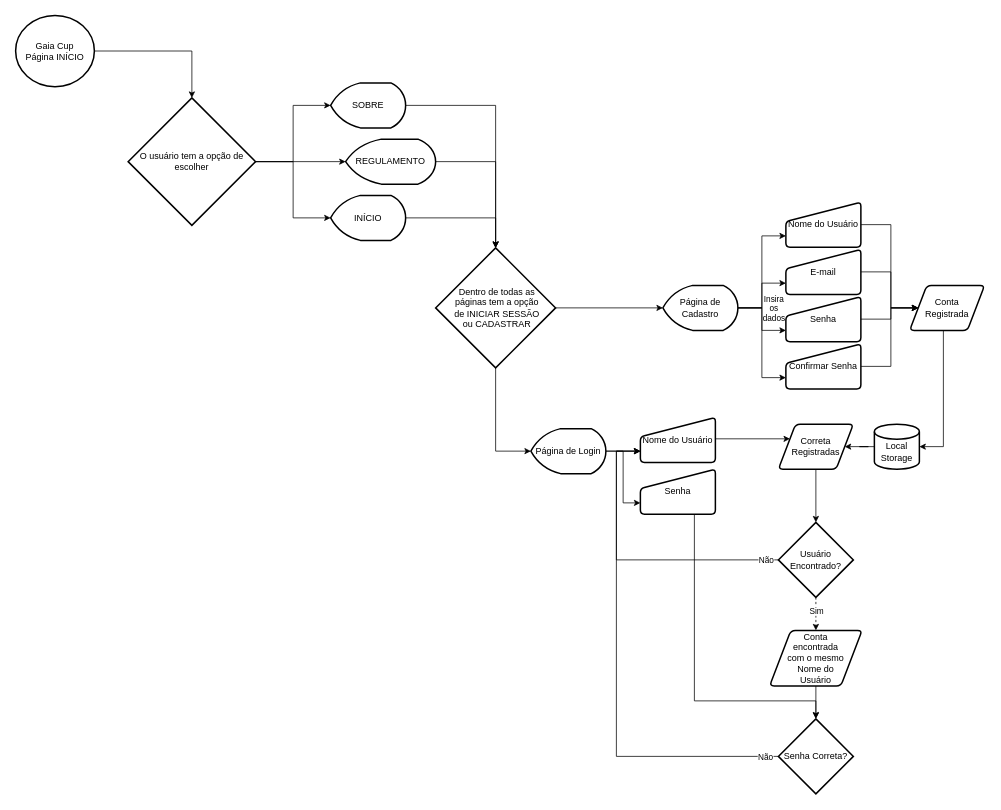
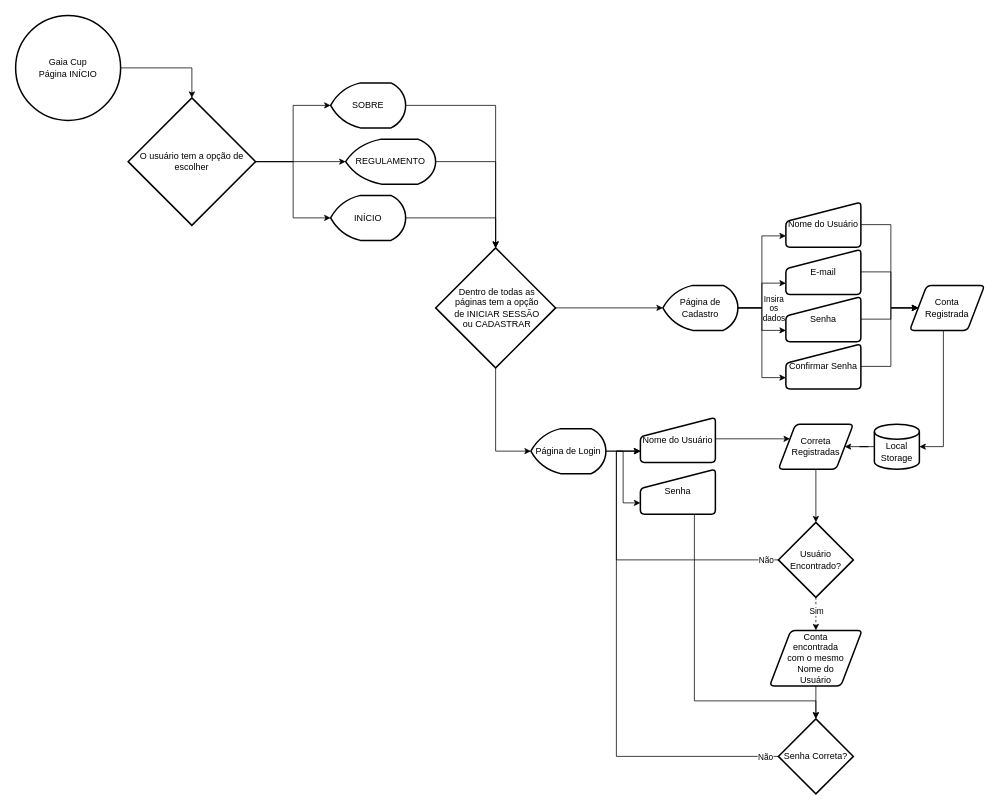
  <mxCell id="0" />
  <mxCell id="1" parent="0" />
  <mxCell id="2" style="edgeStyle=orthogonalEdgeStyle;rounded=0;orthogonalLoop=1;jettySize=auto;html=1;entryX=0.5;entryY=0;entryDx=0;entryDy=0;entryPerimeter=0;" edge="1" parent="1" source="3" target="7"><mxGeometry relative="1" as="geometry" /></mxCell>
- <mxCell id="3" value="Gaia Cup&lt;br&gt;Página INÍCIO" style="strokeWidth=2;html=1;shape=mxgraph.flowchart.start_2;whiteSpace=wrap;" vertex="1" parent="1"><mxGeometry x="20" y="20" width="105" height="95" as="geometry" /></mxCell>
+ <mxCell id="3" value="Gaia Cup&lt;br&gt;Página INÍCIO" style="strokeWidth=2;html=1;shape=mxgraph.flowchart.start_2;whiteSpace=wrap;" vertex="1" parent="1"><mxGeometry x="20" y="20" width="140" height="140" as="geometry" /></mxCell>
  <mxCell id="4" style="edgeStyle=orthogonalEdgeStyle;rounded=0;orthogonalLoop=1;jettySize=auto;html=1;entryX=0;entryY=0.5;entryDx=0;entryDy=0;entryPerimeter=0;" edge="1" parent="1" source="7" target="9"><mxGeometry relative="1" as="geometry" /></mxCell>
  <mxCell id="5" style="edgeStyle=orthogonalEdgeStyle;rounded=0;orthogonalLoop=1;jettySize=auto;html=1;entryX=0;entryY=0.5;entryDx=0;entryDy=0;entryPerimeter=0;" edge="1" parent="1" source="7" target="11"><mxGeometry relative="1" as="geometry" /></mxCell>
  <mxCell id="6" style="edgeStyle=orthogonalEdgeStyle;rounded=0;orthogonalLoop=1;jettySize=auto;html=1;entryX=0;entryY=0.5;entryDx=0;entryDy=0;entryPerimeter=0;" edge="1" parent="1" source="7" target="13"><mxGeometry relative="1" as="geometry" /></mxCell>
  <mxCell id="7" value="O usuário tem a opção de escolher" style="strokeWidth=2;html=1;shape=mxgraph.flowchart.decision;whiteSpace=wrap;" vertex="1" parent="1"><mxGeometry x="170" y="130" width="170" height="170" as="geometry" /></mxCell>
  <mxCell id="8" style="edgeStyle=orthogonalEdgeStyle;rounded=0;orthogonalLoop=1;jettySize=auto;html=1;entryX=0.5;entryY=0;entryDx=0;entryDy=0;entryPerimeter=0;" edge="1" parent="1" source="9" target="16"><mxGeometry relative="1" as="geometry" /></mxCell>
  <mxCell id="9" value="SOBRE" style="strokeWidth=2;html=1;shape=mxgraph.flowchart.display;whiteSpace=wrap;" vertex="1" parent="1"><mxGeometry x="440" y="110" width="100" height="60" as="geometry" /></mxCell>
  <mxCell id="10" style="edgeStyle=orthogonalEdgeStyle;rounded=0;orthogonalLoop=1;jettySize=auto;html=1;entryX=0.5;entryY=0;entryDx=0;entryDy=0;entryPerimeter=0;" edge="1" parent="1" source="11" target="16"><mxGeometry relative="1" as="geometry"><mxPoint x="660" y="290" as="targetPoint" /><Array as="points"><mxPoint x="660" y="215" /></Array></mxGeometry></mxCell>
  <mxCell id="11" value="REGULAMENTO" style="strokeWidth=2;html=1;shape=mxgraph.flowchart.display;whiteSpace=wrap;" vertex="1" parent="1"><mxGeometry x="460" y="185" width="120" height="60" as="geometry" /></mxCell>
  <mxCell id="12" style="edgeStyle=orthogonalEdgeStyle;rounded=0;orthogonalLoop=1;jettySize=auto;html=1;entryX=0.5;entryY=0;entryDx=0;entryDy=0;entryPerimeter=0;" edge="1" parent="1" source="13" target="16"><mxGeometry relative="1" as="geometry" /></mxCell>
  <mxCell id="13" value="INÍCIO" style="strokeWidth=2;html=1;shape=mxgraph.flowchart.display;whiteSpace=wrap;" vertex="1" parent="1"><mxGeometry x="440" y="260" width="100" height="60" as="geometry" /></mxCell>
  <mxCell id="14" style="edgeStyle=orthogonalEdgeStyle;rounded=0;orthogonalLoop=1;jettySize=auto;html=1;entryX=0;entryY=0.5;entryDx=0;entryDy=0;entryPerimeter=0;" edge="1" parent="1" source="16" target="27"><mxGeometry relative="1" as="geometry"><mxPoint x="660" y="612" as="targetPoint" /></mxGeometry></mxCell>
  <mxCell id="15" style="edgeStyle=orthogonalEdgeStyle;rounded=0;orthogonalLoop=1;jettySize=auto;html=1;" edge="1" parent="1" source="16" target="24"><mxGeometry relative="1" as="geometry"><mxPoint x="879.276" y="410" as="targetPoint" /></mxGeometry></mxCell>
  <mxCell id="16" value="Dentro de todas as páginas tem a opção de INICIAR SESSÃO ou CADASTRAR" style="strokeWidth=2;shape=mxgraph.flowchart.decision;whiteSpace=wrap;html=1;fontStyle=0;align=center;verticalAlign=middle;horizontal=1;spacing=9;spacingLeft=13;spacingRight=9;" vertex="1" parent="1"><mxGeometry x="580" y="330" width="160" height="160" as="geometry" /></mxCell>
  <mxCell id="17" style="edgeStyle=orthogonalEdgeStyle;rounded=0;orthogonalLoop=1;jettySize=auto;html=1;entryX=0;entryY=0.5;entryDx=0;entryDy=0;" edge="1" parent="1" source="18" target="37"><mxGeometry relative="1" as="geometry"><Array as="points"><mxPoint x="1187" y="299" /><mxPoint x="1187" y="410" /></Array></mxGeometry></mxCell>
  <mxCell id="18" value="Nome do Usuário" style="html=1;strokeWidth=2;shape=manualInput;whiteSpace=wrap;rounded=1;size=26;arcSize=11;" vertex="1" parent="1"><mxGeometry x="1047" y="269" width="100" height="60" as="geometry" /></mxCell>
  <mxCell id="19" style="edgeStyle=orthogonalEdgeStyle;rounded=0;orthogonalLoop=1;jettySize=auto;html=1;entryX=0;entryY=0.75;entryDx=0;entryDy=0;" edge="1" parent="1" source="24" target="18"><mxGeometry relative="1" as="geometry" /></mxCell>
  <mxCell id="20" style="edgeStyle=orthogonalEdgeStyle;rounded=0;orthogonalLoop=1;jettySize=auto;html=1;entryX=0;entryY=0.75;entryDx=0;entryDy=0;" edge="1" parent="1" source="24" target="29"><mxGeometry relative="1" as="geometry" /></mxCell>
  <mxCell id="21" style="edgeStyle=orthogonalEdgeStyle;rounded=0;orthogonalLoop=1;jettySize=auto;html=1;entryX=0;entryY=0.75;entryDx=0;entryDy=0;" edge="1" parent="1" source="24" target="31"><mxGeometry relative="1" as="geometry" /></mxCell>
  <mxCell id="22" style="edgeStyle=orthogonalEdgeStyle;rounded=0;orthogonalLoop=1;jettySize=auto;html=1;entryX=0;entryY=0.75;entryDx=0;entryDy=0;" edge="1" parent="1" source="24" target="33"><mxGeometry relative="1" as="geometry" /></mxCell>
  <mxCell id="23" value="Insira &lt;br&gt;os &lt;br&gt;dados" style="edgeLabel;html=1;align=center;verticalAlign=middle;resizable=0;points=[];" vertex="1" connectable="0" parent="22"><mxGeometry x="-0.872" relative="1" as="geometry"><mxPoint x="37" as="offset" /></mxGeometry></mxCell>
  <mxCell id="24" value="Página de Cadastro" style="strokeWidth=2;html=1;shape=mxgraph.flowchart.display;whiteSpace=wrap;" vertex="1" parent="1"><mxGeometry x="883" y="380" width="100" height="60" as="geometry" /></mxCell>
  <mxCell id="25" style="edgeStyle=orthogonalEdgeStyle;rounded=0;orthogonalLoop=1;jettySize=auto;html=1;entryX=0;entryY=0.75;entryDx=0;entryDy=0;" edge="1" parent="1" source="27" target="39"><mxGeometry relative="1" as="geometry" /></mxCell>
  <mxCell id="26" style="edgeStyle=orthogonalEdgeStyle;rounded=0;orthogonalLoop=1;jettySize=auto;html=1;entryX=0;entryY=0.75;entryDx=0;entryDy=0;" edge="1" parent="1" source="27" target="41"><mxGeometry relative="1" as="geometry" /></mxCell>
  <mxCell id="27" value="Página de Login" style="strokeWidth=2;html=1;shape=mxgraph.flowchart.display;whiteSpace=wrap;" vertex="1" parent="1"><mxGeometry x="707" y="571" width="100" height="60" as="geometry" /></mxCell>
  <mxCell id="28" style="edgeStyle=orthogonalEdgeStyle;rounded=0;orthogonalLoop=1;jettySize=auto;html=1;entryX=0;entryY=0.5;entryDx=0;entryDy=0;" edge="1" parent="1" source="29" target="37"><mxGeometry relative="1" as="geometry"><Array as="points"><mxPoint x="1187" y="362" /><mxPoint x="1187" y="410" /></Array></mxGeometry></mxCell>
  <mxCell id="29" value="E-mail" style="html=1;strokeWidth=2;shape=manualInput;whiteSpace=wrap;rounded=1;size=26;arcSize=11;" vertex="1" parent="1"><mxGeometry x="1047" y="332" width="100" height="60" as="geometry" /></mxCell>
  <mxCell id="30" style="edgeStyle=orthogonalEdgeStyle;rounded=0;orthogonalLoop=1;jettySize=auto;html=1;" edge="1" parent="1" source="31" target="37"><mxGeometry relative="1" as="geometry"><Array as="points"><mxPoint x="1187" y="425" /><mxPoint x="1187" y="410" /></Array></mxGeometry></mxCell>
  <mxCell id="31" value="Senha" style="html=1;strokeWidth=2;shape=manualInput;whiteSpace=wrap;rounded=1;size=26;arcSize=11;" vertex="1" parent="1"><mxGeometry x="1047" y="395" width="100" height="60" as="geometry" /></mxCell>
  <mxCell id="32" style="edgeStyle=orthogonalEdgeStyle;rounded=0;orthogonalLoop=1;jettySize=auto;html=1;entryX=0;entryY=0.5;entryDx=0;entryDy=0;" edge="1" parent="1" source="33" target="37"><mxGeometry relative="1" as="geometry"><Array as="points"><mxPoint x="1187" y="488" /><mxPoint x="1187" y="410" /></Array></mxGeometry></mxCell>
  <mxCell id="33" value="Confirmar Senha" style="html=1;strokeWidth=2;shape=manualInput;whiteSpace=wrap;rounded=1;size=26;arcSize=11;" vertex="1" parent="1"><mxGeometry x="1047" y="458" width="100" height="60" as="geometry" /></mxCell>
  <mxCell id="34" style="edgeStyle=orthogonalEdgeStyle;rounded=0;orthogonalLoop=1;jettySize=auto;html=1;" edge="1" parent="1" source="35" target="43"><mxGeometry relative="1" as="geometry" /></mxCell>
  <mxCell id="35" value="&lt;br&gt;Local&lt;br&gt;Storage" style="strokeWidth=2;html=1;shape=mxgraph.flowchart.database;whiteSpace=wrap;" vertex="1" parent="1"><mxGeometry x="1165" y="565" width="60" height="60" as="geometry" /></mxCell>
  <mxCell id="36" style="edgeStyle=orthogonalEdgeStyle;rounded=0;orthogonalLoop=1;jettySize=auto;html=1;entryX=1;entryY=0.5;entryDx=0;entryDy=0;entryPerimeter=0;" edge="1" parent="1" source="37" target="35"><mxGeometry relative="1" as="geometry"><Array as="points"><mxPoint x="1257" y="595" /></Array></mxGeometry></mxCell>
  <mxCell id="37" value="Conta &lt;br&gt;Registrada" style="shape=parallelogram;html=1;strokeWidth=2;perimeter=parallelogramPerimeter;whiteSpace=wrap;rounded=1;arcSize=12;size=0.23;" vertex="1" parent="1"><mxGeometry x="1212" y="380" width="100" height="60" as="geometry" /></mxCell>
  <mxCell id="38" style="edgeStyle=orthogonalEdgeStyle;rounded=0;orthogonalLoop=1;jettySize=auto;html=1;entryX=0;entryY=0.25;entryDx=0;entryDy=0;" edge="1" parent="1" source="39" target="43"><mxGeometry relative="1" as="geometry"><Array as="points"><mxPoint x="1045" y="585" /></Array></mxGeometry></mxCell>
  <mxCell id="39" value="Nome do Usuário" style="html=1;strokeWidth=2;shape=manualInput;whiteSpace=wrap;rounded=1;size=26;arcSize=11;" vertex="1" parent="1"><mxGeometry x="853" y="556" width="100" height="60" as="geometry" /></mxCell>
  <mxCell id="40" style="edgeStyle=orthogonalEdgeStyle;rounded=0;orthogonalLoop=1;jettySize=auto;html=1;entryX=0.5;entryY=0;entryDx=0;entryDy=0;entryPerimeter=0;" edge="1" parent="1" source="41" target="53"><mxGeometry relative="1" as="geometry"><mxPoint x="983" y="852" as="targetPoint" /><Array as="points"><mxPoint x="925" y="934" /><mxPoint x="1087" y="934" /></Array></mxGeometry></mxCell>
  <mxCell id="41" value="Senha" style="html=1;strokeWidth=2;shape=manualInput;whiteSpace=wrap;rounded=1;size=26;arcSize=11;" vertex="1" parent="1"><mxGeometry x="853" y="625" width="100" height="60" as="geometry" /></mxCell>
  <mxCell id="42" style="edgeStyle=orthogonalEdgeStyle;rounded=0;orthogonalLoop=1;jettySize=auto;html=1;" edge="1" parent="1" source="43" target="50"><mxGeometry relative="1" as="geometry" /></mxCell>
  <mxCell id="43" value="Correta Registradas" style="shape=parallelogram;html=1;strokeWidth=2;perimeter=parallelogramPerimeter;whiteSpace=wrap;rounded=1;arcSize=12;size=0.23;" vertex="1" parent="1"><mxGeometry x="1037" y="565" width="100" height="60" as="geometry" /></mxCell>
  <mxCell id="44" style="edgeStyle=orthogonalEdgeStyle;rounded=0;orthogonalLoop=1;jettySize=auto;html=1;" edge="1" parent="1" source="45"><mxGeometry relative="1" as="geometry"><mxPoint x="1087" y="957.394" as="targetPoint" /></mxGeometry></mxCell>
  <mxCell id="45" value="Conta encontrada com o mesmo Nome do Usuário" style="shape=parallelogram;html=1;strokeWidth=2;perimeter=parallelogramPerimeter;whiteSpace=wrap;rounded=1;arcSize=12;size=0.23;spacingLeft=18;spacingRight=17;" vertex="1" parent="1"><mxGeometry x="1025.33" y="840" width="123.34" height="74" as="geometry" /></mxCell>
  <mxCell id="46" style="edgeStyle=orthogonalEdgeStyle;rounded=0;orthogonalLoop=1;jettySize=auto;html=1;entryX=0;entryY=0.75;entryDx=0;entryDy=0;" edge="1" parent="1" source="50" target="39"><mxGeometry relative="1" as="geometry"><Array as="points"><mxPoint x="821" y="746" /><mxPoint x="821" y="601" /></Array></mxGeometry></mxCell>
  <mxCell id="47" value="Não" style="edgeLabel;html=1;align=center;verticalAlign=middle;resizable=0;points=[];" vertex="1" connectable="0" parent="46"><mxGeometry x="-0.915" relative="1" as="geometry"><mxPoint as="offset" /></mxGeometry></mxCell>
  <mxCell id="48" style="edgeStyle=orthogonalEdgeStyle;rounded=0;orthogonalLoop=1;jettySize=auto;html=1;entryX=0.5;entryY=0;entryDx=0;entryDy=0;dashed=1;" edge="1" parent="1" source="50" target="45"><mxGeometry relative="1" as="geometry" /></mxCell>
  <mxCell id="49" value="Sim" style="edgeLabel;html=1;align=center;verticalAlign=middle;resizable=0;points=[];" vertex="1" connectable="0" parent="48"><mxGeometry x="-0.753" relative="1" as="geometry"><mxPoint y="12" as="offset" /></mxGeometry></mxCell>
  <mxCell id="50" value="Usuário Encontrado?" style="strokeWidth=2;html=1;shape=mxgraph.flowchart.decision;whiteSpace=wrap;" vertex="1" parent="1"><mxGeometry x="1037" y="696" width="100" height="100" as="geometry" /></mxCell>
  <mxCell id="51" style="edgeStyle=orthogonalEdgeStyle;rounded=0;orthogonalLoop=1;jettySize=auto;html=1;entryX=0;entryY=0.75;entryDx=0;entryDy=0;" edge="1" parent="1" source="53" target="39"><mxGeometry relative="1" as="geometry"><Array as="points"><mxPoint x="821" y="1008" /><mxPoint x="821" y="601" /></Array></mxGeometry></mxCell>
  <mxCell id="52" value="Não" style="edgeLabel;html=1;align=center;verticalAlign=middle;resizable=0;points=[];" vertex="1" connectable="0" parent="51"><mxGeometry x="-0.811" y="4" relative="1" as="geometry"><mxPoint x="44" y="-4" as="offset" /></mxGeometry></mxCell>
  <mxCell id="53" value="Senha Correta?" style="strokeWidth=2;html=1;shape=mxgraph.flowchart.decision;whiteSpace=wrap;" vertex="1" parent="1"><mxGeometry x="1037" y="958" width="100" height="100" as="geometry" /></mxCell>
